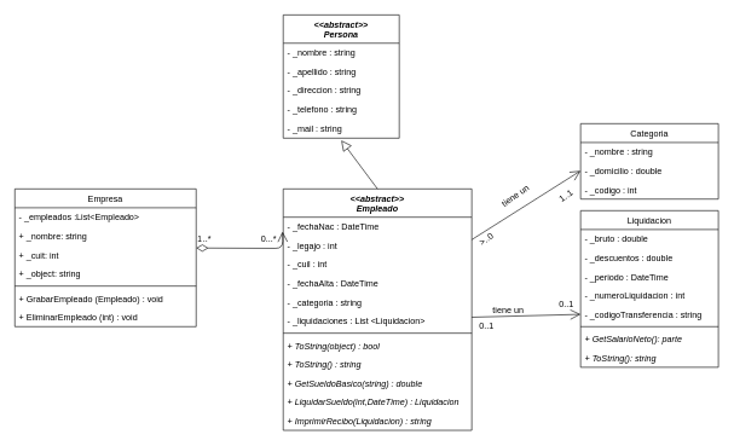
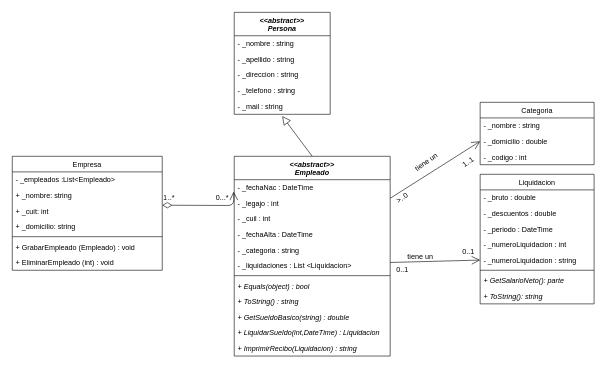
  <mxCell id="0" />
  <mxCell id="1" parent="0" />
  <mxCell id="2" value="&lt;&lt;abstract&gt;&gt;&#10;Empleado" style="swimlane;fontStyle=3;align=center;verticalAlign=top;childLayout=stackLayout;horizontal=1;startSize=39;horizontalStack=0;resizeParent=1;resizeLast=0;collapsible=1;marginBottom=0;rounded=0;shadow=0;strokeWidth=1;" parent="1" vertex="1"><mxGeometry x="390" y="260" width="260" height="333" as="geometry"><mxRectangle x="230" y="140" width="160" height="26" as="alternateBounds" /></mxGeometry></mxCell>
  <mxCell id="3" value="- _fechaNac : DateTime" style="text;align=left;verticalAlign=top;spacingLeft=4;spacingRight=4;overflow=hidden;rotatable=0;points=[[0,0.5],[1,0.5]];portConstraint=eastwest;rounded=0;shadow=0;html=0;" parent="2" vertex="1"><mxGeometry y="39" width="260" height="26" as="geometry" /></mxCell>
  <mxCell id="4" value="- _legajo : int" style="text;align=left;verticalAlign=top;spacingLeft=4;spacingRight=4;overflow=hidden;rotatable=0;points=[[0,0.5],[1,0.5]];portConstraint=eastwest;" parent="2" vertex="1"><mxGeometry y="65" width="260" height="26" as="geometry" /></mxCell>
  <mxCell id="5" value="- _cuil : int" style="text;align=left;verticalAlign=top;spacingLeft=4;spacingRight=4;overflow=hidden;rotatable=0;points=[[0,0.5],[1,0.5]];portConstraint=eastwest;" vertex="1" parent="2"><mxGeometry y="91" width="260" height="26" as="geometry" /></mxCell>
  <mxCell id="6" value="- _fechaAlta : DateTime" style="text;align=left;verticalAlign=top;spacingLeft=4;spacingRight=4;overflow=hidden;rotatable=0;points=[[0,0.5],[1,0.5]];portConstraint=eastwest;rounded=0;shadow=0;html=0;" parent="2" vertex="1"><mxGeometry y="117" width="260" height="26" as="geometry" /></mxCell>
  <mxCell id="7" value="- _categoria : string" style="text;align=left;verticalAlign=top;spacingLeft=4;spacingRight=4;overflow=hidden;rotatable=0;points=[[0,0.5],[1,0.5]];portConstraint=eastwest;" vertex="1" parent="2"><mxGeometry y="143" width="260" height="26" as="geometry" /></mxCell>
  <mxCell id="8" value="- _liquidaciones : List &lt;Liquidacion&gt;" style="text;align=left;verticalAlign=top;spacingLeft=4;spacingRight=4;overflow=hidden;rotatable=0;points=[[0,0.5],[1,0.5]];portConstraint=eastwest;rounded=0;shadow=0;html=0;" parent="2" vertex="1"><mxGeometry y="169" width="260" height="26" as="geometry" /></mxCell>
  <mxCell id="9" value="" style="line;html=1;strokeWidth=1;align=left;verticalAlign=middle;spacingTop=-1;spacingLeft=3;spacingRight=3;rotatable=0;labelPosition=right;points=[];portConstraint=eastwest;" parent="2" vertex="1"><mxGeometry y="195" width="260" height="8" as="geometry" /></mxCell>
- <mxCell id="10" value="+ ToString(object) : bool" style="text;align=left;verticalAlign=top;spacingLeft=4;spacingRight=4;overflow=hidden;rotatable=0;points=[[0,0.5],[1,0.5]];portConstraint=eastwest;fontStyle=2" parent="2" vertex="1"><mxGeometry y="203" width="260" height="26" as="geometry" /></mxCell>
+ <mxCell id="10" value="+ Equals(object) : bool" style="text;align=left;verticalAlign=top;spacingLeft=4;spacingRight=4;overflow=hidden;rotatable=0;points=[[0,0.5],[1,0.5]];portConstraint=eastwest;fontStyle=2" parent="2" vertex="1"><mxGeometry y="203" width="260" height="26" as="geometry" /></mxCell>
  <mxCell id="11" value="+ ToString() : string" style="text;align=left;verticalAlign=top;spacingLeft=4;spacingRight=4;overflow=hidden;rotatable=0;points=[[0,0.5],[1,0.5]];portConstraint=eastwest;fontStyle=2" parent="2" vertex="1"><mxGeometry y="229" width="260" height="26" as="geometry" /></mxCell>
  <mxCell id="12" value="+ GetSueldoBasico(string) : double" style="text;align=left;verticalAlign=top;spacingLeft=4;spacingRight=4;overflow=hidden;rotatable=0;points=[[0,0.5],[1,0.5]];portConstraint=eastwest;fontStyle=2" vertex="1" parent="2"><mxGeometry y="255" width="260" height="26" as="geometry" /></mxCell>
  <mxCell id="13" value="+ LiquidarSueldo(int,DateTime) : Liquidacion" style="text;align=left;verticalAlign=top;spacingLeft=4;spacingRight=4;overflow=hidden;rotatable=0;points=[[0,0.5],[1,0.5]];portConstraint=eastwest;fontStyle=2" vertex="1" parent="2"><mxGeometry y="281" width="260" height="26" as="geometry" /></mxCell>
  <mxCell id="14" value="+ ImprimirRecibo(Liquidacion) : string" style="text;align=left;verticalAlign=top;spacingLeft=4;spacingRight=4;overflow=hidden;rotatable=0;points=[[0,0.5],[1,0.5]];portConstraint=eastwest;fontStyle=2" vertex="1" parent="2"><mxGeometry y="307" width="260" height="26" as="geometry" /></mxCell>
  <mxCell id="15" value="&lt;&lt;abstract&gt;&gt;&#10;Persona" style="swimlane;fontStyle=3;align=center;verticalAlign=top;childLayout=stackLayout;horizontal=1;startSize=39;horizontalStack=0;resizeParent=1;resizeLast=0;collapsible=1;marginBottom=0;rounded=0;shadow=0;strokeWidth=1;" parent="1" vertex="1"><mxGeometry x="390" y="20" width="160" height="170" as="geometry"><mxRectangle x="230" y="140" width="160" height="26" as="alternateBounds" /></mxGeometry></mxCell>
  <mxCell id="16" value="- _nombre : string" style="text;align=left;verticalAlign=top;spacingLeft=4;spacingRight=4;overflow=hidden;rotatable=0;points=[[0,0.5],[1,0.5]];portConstraint=eastwest;" parent="15" vertex="1"><mxGeometry y="39" width="160" height="26" as="geometry" /></mxCell>
  <mxCell id="17" value="- _apellido : string" style="text;align=left;verticalAlign=top;spacingLeft=4;spacingRight=4;overflow=hidden;rotatable=0;points=[[0,0.5],[1,0.5]];portConstraint=eastwest;rounded=0;shadow=0;html=0;" parent="15" vertex="1"><mxGeometry y="65" width="160" height="26" as="geometry" /></mxCell>
  <mxCell id="18" value="- _direccion : string" style="text;align=left;verticalAlign=top;spacingLeft=4;spacingRight=4;overflow=hidden;rotatable=0;points=[[0,0.5],[1,0.5]];portConstraint=eastwest;rounded=0;shadow=0;html=0;" parent="15" vertex="1"><mxGeometry y="91" width="160" height="26" as="geometry" /></mxCell>
  <mxCell id="19" value="- _telefono : string" style="text;align=left;verticalAlign=top;spacingLeft=4;spacingRight=4;overflow=hidden;rotatable=0;points=[[0,0.5],[1,0.5]];portConstraint=eastwest;" parent="15" vertex="1"><mxGeometry y="117" width="160" height="26" as="geometry" /></mxCell>
  <mxCell id="20" value="- _mail : string" style="text;align=left;verticalAlign=top;spacingLeft=4;spacingRight=4;overflow=hidden;rotatable=0;points=[[0,0.5],[1,0.5]];portConstraint=eastwest;rounded=0;shadow=0;html=0;" parent="15" vertex="1"><mxGeometry y="143" width="160" height="26" as="geometry" /></mxCell>
  <mxCell id="21" value="" style="endArrow=open;endFill=1;endSize=12;html=1;entryX=0;entryY=0.5;entryDx=0;entryDy=0;" parent="1" target="46" edge="1"><mxGeometry width="160" relative="1" as="geometry"><mxPoint x="650" y="437" as="sourcePoint" /><mxPoint x="710" y="440" as="targetPoint" /></mxGeometry></mxCell>
  <mxCell id="22" value="Empresa" style="swimlane;fontStyle=0;align=center;verticalAlign=top;childLayout=stackLayout;horizontal=1;startSize=26;horizontalStack=0;resizeParent=1;resizeParentMax=0;resizeLast=0;collapsible=1;marginBottom=0;" parent="1" vertex="1"><mxGeometry x="20" y="260" width="250" height="190" as="geometry" /></mxCell>
  <mxCell id="23" value="- _empleados :List&lt;Empleado&gt;" style="text;strokeColor=none;fillColor=none;align=left;verticalAlign=top;spacingLeft=4;spacingRight=4;overflow=hidden;rotatable=0;points=[[0,0.5],[1,0.5]];portConstraint=eastwest;" parent="22" vertex="1"><mxGeometry y="26" width="250" height="26" as="geometry" /></mxCell>
  <mxCell id="24" value="+ _nombre: string" style="text;strokeColor=none;fillColor=none;align=left;verticalAlign=top;spacingLeft=4;spacingRight=4;overflow=hidden;rotatable=0;points=[[0,0.5],[1,0.5]];portConstraint=eastwest;" vertex="1" parent="22"><mxGeometry y="52" width="250" height="26" as="geometry" /></mxCell>
  <mxCell id="25" value="+ _cuit: int" style="text;strokeColor=none;fillColor=none;align=left;verticalAlign=top;spacingLeft=4;spacingRight=4;overflow=hidden;rotatable=0;points=[[0,0.5],[1,0.5]];portConstraint=eastwest;" vertex="1" parent="22"><mxGeometry y="78" width="250" height="26" as="geometry" /></mxCell>
- <mxCell id="26" value="+ _object: string" style="text;strokeColor=none;fillColor=none;align=left;verticalAlign=top;spacingLeft=4;spacingRight=4;overflow=hidden;rotatable=0;points=[[0,0.5],[1,0.5]];portConstraint=eastwest;" parent="22" vertex="1"><mxGeometry y="104" width="250" height="26" as="geometry" /></mxCell>
+ <mxCell id="26" value="+ _domicilio: string" style="text;strokeColor=none;fillColor=none;align=left;verticalAlign=top;spacingLeft=4;spacingRight=4;overflow=hidden;rotatable=0;points=[[0,0.5],[1,0.5]];portConstraint=eastwest;" parent="22" vertex="1"><mxGeometry y="104" width="250" height="26" as="geometry" /></mxCell>
  <mxCell id="27" value="" style="line;strokeWidth=1;fillColor=none;align=left;verticalAlign=middle;spacingTop=-1;spacingLeft=3;spacingRight=3;rotatable=0;labelPosition=right;points=[];portConstraint=eastwest;" parent="22" vertex="1"><mxGeometry y="130" width="250" height="8" as="geometry" /></mxCell>
  <mxCell id="28" value="+ GrabarEmpleado (Empleado) : void " style="text;strokeColor=none;fillColor=none;align=left;verticalAlign=top;spacingLeft=4;spacingRight=4;overflow=hidden;rotatable=0;points=[[0,0.5],[1,0.5]];portConstraint=eastwest;" parent="22" vertex="1"><mxGeometry y="138" width="250" height="26" as="geometry" /></mxCell>
  <mxCell id="29" value="+ EliminarEmpleado (int) : void " style="text;strokeColor=none;fillColor=none;align=left;verticalAlign=top;spacingLeft=4;spacingRight=4;overflow=hidden;rotatable=0;points=[[0,0.5],[1,0.5]];portConstraint=eastwest;" parent="22" vertex="1"><mxGeometry y="164" width="250" height="26" as="geometry" /></mxCell>
  <mxCell id="30" value="1" style="endArrow=open;html=1;endSize=12;startArrow=diamondThin;startSize=14;startFill=0;edgeStyle=orthogonalEdgeStyle;align=left;verticalAlign=bottom;entryX=-0.006;entryY=0.769;entryDx=0;entryDy=0;entryPerimeter=0;" parent="1" edge="1"><mxGeometry x="-1" y="3" relative="1" as="geometry"><mxPoint x="270" y="341.5" as="sourcePoint" /><mxPoint x="389.04" y="318.994" as="targetPoint" /></mxGeometry></mxCell>
  <mxCell id="31" value="0...*" style="text;html=1;align=center;verticalAlign=middle;resizable=0;points=[];autosize=1;" parent="1" vertex="1"><mxGeometry x="350" y="320" width="40" height="20" as="geometry" /></mxCell>
  <mxCell id="32" value="..*" style="text;html=1;align=center;verticalAlign=middle;resizable=0;points=[];autosize=1;" parent="1" vertex="1"><mxGeometry x="270" y="320" width="30" height="20" as="geometry" /></mxCell>
  <mxCell id="33" value="" style="endArrow=block;endFill=0;endSize=12;html=1;entryX=0.5;entryY=1.154;entryDx=0;entryDy=0;entryPerimeter=0;exitX=0.5;exitY=0;exitDx=0;exitDy=0;" parent="1" source="2" target="20" edge="1"><mxGeometry width="160" relative="1" as="geometry"><mxPoint x="390" y="230" as="sourcePoint" /><mxPoint x="550" y="230" as="targetPoint" /></mxGeometry></mxCell>
  <mxCell id="34" value="0..1" style="text;html=1;align=center;verticalAlign=middle;resizable=0;points=[];autosize=1;" parent="1" vertex="1"><mxGeometry x="650" y="440" width="40" height="20" as="geometry" /></mxCell>
  <mxCell id="35" value="0..1" style="text;html=1;align=center;verticalAlign=middle;resizable=0;points=[];autosize=1;" parent="1" vertex="1"><mxGeometry x="760" y="410" width="40" height="20" as="geometry" /></mxCell>
  <mxCell id="36" value="" style="endArrow=open;endFill=1;endSize=12;html=1;entryX=0;entryY=0.5;entryDx=0;entryDy=0;" edge="1" parent="1" target="39"><mxGeometry width="160" relative="1" as="geometry"><mxPoint x="650" y="330" as="sourcePoint" /><mxPoint x="800" y="356" as="targetPoint" /></mxGeometry></mxCell>
  <mxCell id="37" value="Categoria" style="swimlane;fontStyle=0;align=center;verticalAlign=top;childLayout=stackLayout;horizontal=1;startSize=26;horizontalStack=0;resizeParent=1;resizeParentMax=0;resizeLast=0;collapsible=1;marginBottom=0;" vertex="1" parent="1"><mxGeometry x="800" y="170" width="190" height="104" as="geometry"><mxRectangle x="500" y="270" width="100" height="26" as="alternateBounds" /></mxGeometry></mxCell>
  <mxCell id="38" value="- _nombre : string&#10;" style="text;strokeColor=none;fillColor=none;align=left;verticalAlign=top;spacingLeft=4;spacingRight=4;overflow=hidden;rotatable=0;points=[[0,0.5],[1,0.5]];portConstraint=eastwest;" vertex="1" parent="37"><mxGeometry y="26" width="190" height="26" as="geometry" /></mxCell>
  <mxCell id="39" value="- _domicilio : double" style="text;strokeColor=none;fillColor=none;align=left;verticalAlign=top;spacingLeft=4;spacingRight=4;overflow=hidden;rotatable=0;points=[[0,0.5],[1,0.5]];portConstraint=eastwest;" vertex="1" parent="37"><mxGeometry y="52" width="190" height="26" as="geometry" /></mxCell>
  <mxCell id="40" value="- _codigo : int" style="text;strokeColor=none;fillColor=none;align=left;verticalAlign=top;spacingLeft=4;spacingRight=4;overflow=hidden;rotatable=0;points=[[0,0.5],[1,0.5]];portConstraint=eastwest;" vertex="1" parent="37"><mxGeometry y="78" width="190" height="26" as="geometry" /></mxCell>
  <mxCell id="41" value="Liquidacion" style="swimlane;fontStyle=0;align=center;verticalAlign=top;childLayout=stackLayout;horizontal=1;startSize=26;horizontalStack=0;resizeParent=1;resizeParentMax=0;resizeLast=0;collapsible=1;marginBottom=0;" parent="1" vertex="1"><mxGeometry x="800" y="290" width="190" height="216" as="geometry"><mxRectangle x="500" y="270" width="100" height="26" as="alternateBounds" /></mxGeometry></mxCell>
  <mxCell id="42" value="- _bruto : double&#10;" style="text;strokeColor=none;fillColor=none;align=left;verticalAlign=top;spacingLeft=4;spacingRight=4;overflow=hidden;rotatable=0;points=[[0,0.5],[1,0.5]];portConstraint=eastwest;" parent="41" vertex="1"><mxGeometry y="26" width="190" height="26" as="geometry" /></mxCell>
  <mxCell id="43" value="- _descuentos : double" style="text;strokeColor=none;fillColor=none;align=left;verticalAlign=top;spacingLeft=4;spacingRight=4;overflow=hidden;rotatable=0;points=[[0,0.5],[1,0.5]];portConstraint=eastwest;" parent="41" vertex="1"><mxGeometry y="52" width="190" height="26" as="geometry" /></mxCell>
  <mxCell id="44" value="- _periodo : DateTime" style="text;strokeColor=none;fillColor=none;align=left;verticalAlign=top;spacingLeft=4;spacingRight=4;overflow=hidden;rotatable=0;points=[[0,0.5],[1,0.5]];portConstraint=eastwest;" parent="41" vertex="1"><mxGeometry y="78" width="190" height="26" as="geometry" /></mxCell>
  <mxCell id="45" value="- _numeroLiquidacion : int" style="text;strokeColor=none;fillColor=none;align=left;verticalAlign=top;spacingLeft=4;spacingRight=4;overflow=hidden;rotatable=0;points=[[0,0.5],[1,0.5]];portConstraint=eastwest;" vertex="1" parent="41"><mxGeometry y="104" width="190" height="26" as="geometry" /></mxCell>
- <mxCell id="46" value="- _codigoTransferencia : string" style="text;strokeColor=none;fillColor=none;align=left;verticalAlign=top;spacingLeft=4;spacingRight=4;overflow=hidden;rotatable=0;points=[[0,0.5],[1,0.5]];portConstraint=eastwest;" parent="41" vertex="1"><mxGeometry y="130" width="190" height="26" as="geometry" /></mxCell>
+ <mxCell id="46" value="- _numeroLiquidacion : string" style="text;strokeColor=none;fillColor=none;align=left;verticalAlign=top;spacingLeft=4;spacingRight=4;overflow=hidden;rotatable=0;points=[[0,0.5],[1,0.5]];portConstraint=eastwest;" parent="41" vertex="1"><mxGeometry y="130" width="190" height="26" as="geometry" /></mxCell>
  <mxCell id="47" value="" style="line;strokeWidth=1;fillColor=none;align=left;verticalAlign=middle;spacingTop=-1;spacingLeft=3;spacingRight=3;rotatable=0;labelPosition=right;points=[];portConstraint=eastwest;" parent="41" vertex="1"><mxGeometry y="156" width="190" height="8" as="geometry" /></mxCell>
  <mxCell id="48" value="+ GetSalarioNeto(): parte" style="text;strokeColor=none;fillColor=none;align=left;verticalAlign=top;spacingLeft=4;spacingRight=4;overflow=hidden;rotatable=0;points=[[0,0.5],[1,0.5]];portConstraint=eastwest;fontStyle=2" parent="41" vertex="1"><mxGeometry y="164" width="190" height="26" as="geometry" /></mxCell>
  <mxCell id="49" value="+ ToString(): string" style="text;strokeColor=none;fillColor=none;align=left;verticalAlign=top;spacingLeft=4;spacingRight=4;overflow=hidden;rotatable=0;points=[[0,0.5],[1,0.5]];portConstraint=eastwest;fontStyle=2" vertex="1" parent="41"><mxGeometry y="190" width="190" height="26" as="geometry" /></mxCell>
  <mxCell id="50" value="tiene un" style="text;html=1;align=center;verticalAlign=middle;resizable=0;points=[];autosize=1;" vertex="1" parent="1"><mxGeometry x="670" y="416.5" width="60" height="20" as="geometry" /></mxCell>
  <mxCell id="51" value="tiene un" style="text;html=1;align=center;verticalAlign=middle;resizable=0;points=[];autosize=1;rotation=-35;" vertex="1" parent="1"><mxGeometry x="680" y="260" width="60" height="20" as="geometry" /></mxCell>
  <mxCell id="52" value="1..1" style="text;html=1;align=center;verticalAlign=middle;resizable=0;points=[];autosize=1;rotation=-35;" vertex="1" parent="1"><mxGeometry x="760" y="260" width="40" height="20" as="geometry" /></mxCell>
  <mxCell id="53" value="&amp;gt;..0" style="text;html=1;align=center;verticalAlign=middle;resizable=0;points=[];autosize=1;rotation=-35;" vertex="1" parent="1"><mxGeometry x="650" y="320" width="40" height="20" as="geometry" /></mxCell>
